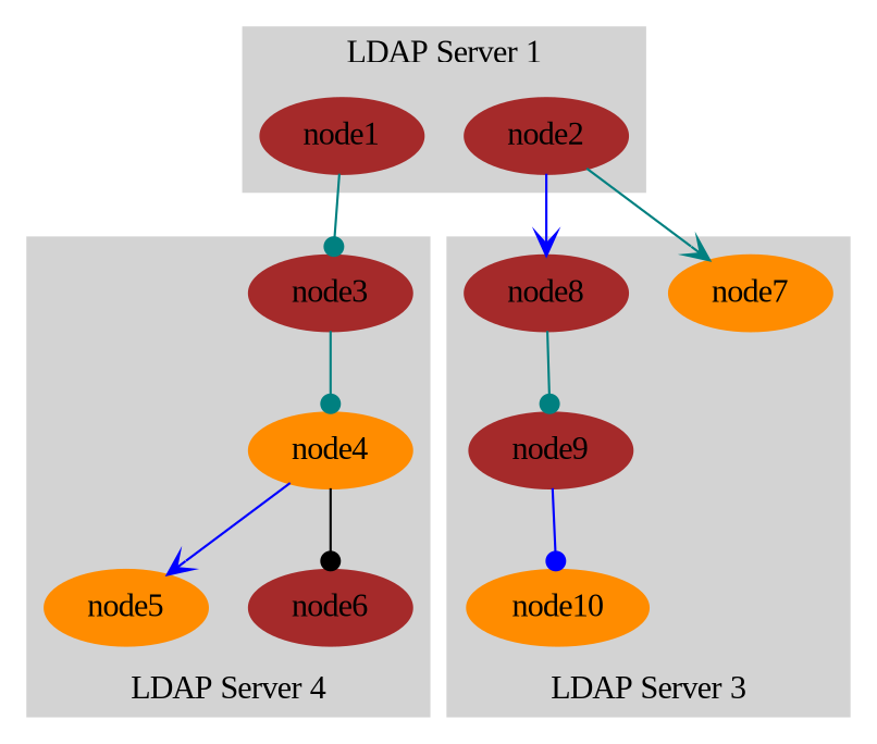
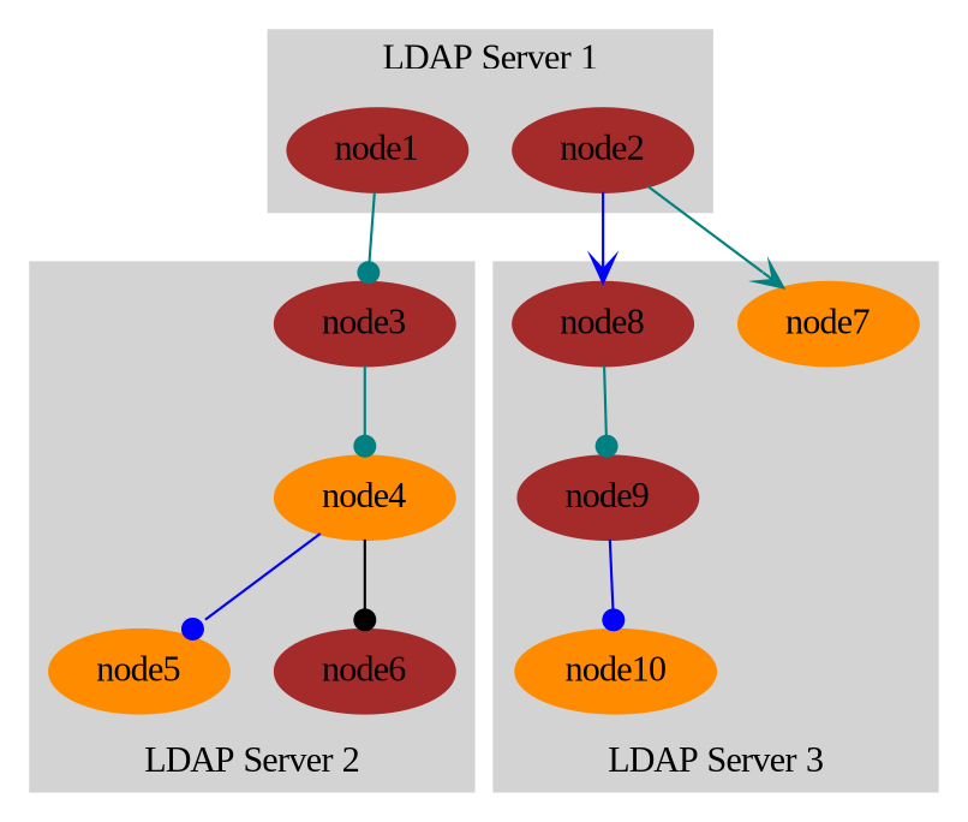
  digraph {
    fontname="Liberation Serif"
    node [color=brown fontname="Liberation Serif" style=filled]
    edge [arrowhead=dot color=teal fontname="Liberation Serif"]
    node1 [height=.3 width=.3]
    node2 [height=.3 width=.3]
    node3 [height=.3 width=.3]
    node4 [color=darkorange height=.3 width=.3]
    node5 [color=darkorange height=.3 width=.3]
    node6 [height=.3 width=.3]
    node7 [color=darkorange height=.3 width=.3]
    node8 [height=.3 width=.3]
    node9 [height=.3 width=.3]
    node10 [color=darkorange height=.3 width=.3]
    subgraph cluster_1 {
      color=lightgrey
      label="LDAP Server 1"
      labelloc=top
      style=filled
      node1
      node2
    }
    subgraph cluster_2 {
      color=lightgrey
-     label="LDAP Server 4"
+     label="LDAP Server 2"
      labelloc=bottom
      style=filled
      node3
      node4
      node5
      node6
    }
    subgraph cluster_3 {
      color=lightgrey
      label="LDAP Server 3"
      labelloc=botom
      style=filled
      node7
      node8
      node9
      node10
    }
    node1 -> node3
    node2 -> node7 [arrowhead=vee]
    node2 -> node8 [arrowhead=vee color=blue]
    node3 -> node4
-   node4 -> node5 [arrowhead=vee color=blue]
+   node4 -> node5 [color=blue]
    node4 -> node6 [color=black]
    node8 -> node9
    node9 -> node10 [color=blue]
  }
